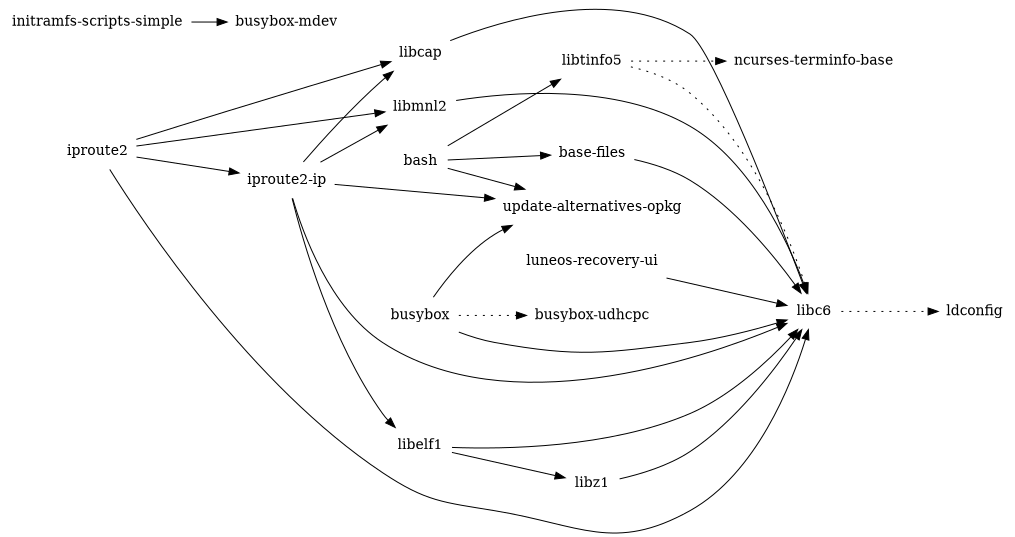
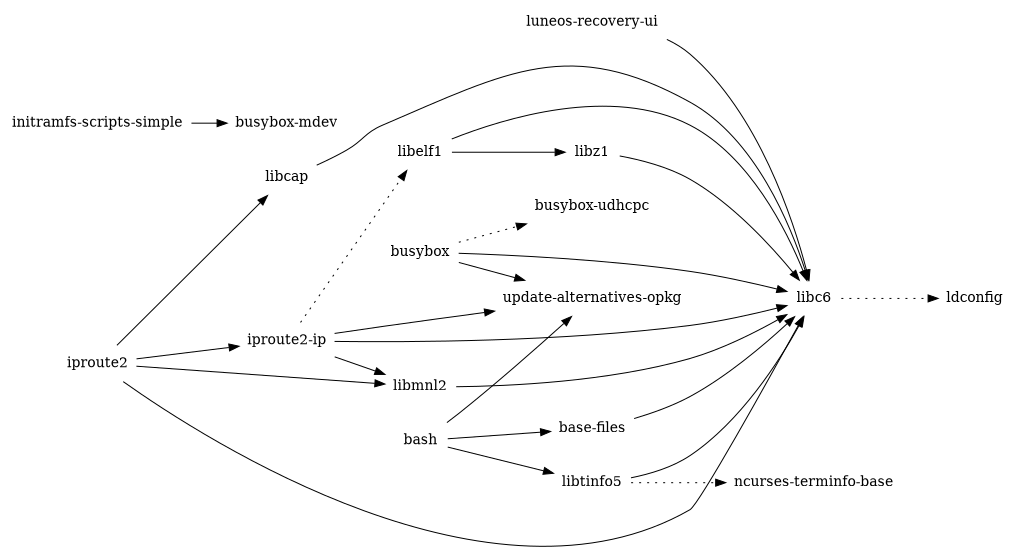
  digraph {
    rankdir=LR
    node [shape=plaintext]
    bash
    "base-files"
    libtinfo5
    "update-alternatives-opkg"
    libc6
    ldconfig
    "ncurses-terminfo-base"
    busybox
    "busybox-udhcpc"
    "initramfs-scripts-simple"
    "busybox-mdev"
    iproute2
    "iproute2-ip"
    libcap
    n15 [label=libmnl2]
    libelf1
    libz1
    "luneos-recovery-ui"
    bash -> "base-files"
    bash -> libtinfo5
    bash -> "update-alternatives-opkg"
    "base-files" -> libc6
-   libtinfo5 -> libc6 [style=dotted]
+   libtinfo5 -> libc6
    libtinfo5 -> "ncurses-terminfo-base" [style=dotted]
    libc6 -> ldconfig [style=dotted]
    busybox -> "update-alternatives-opkg"
    busybox -> libc6
    busybox -> "busybox-udhcpc" [style=dotted]
    "initramfs-scripts-simple" -> "busybox-mdev"
    iproute2 -> libc6
    iproute2 -> "iproute2-ip"
    iproute2 -> libcap
    iproute2 -> n15
    "iproute2-ip" -> "update-alternatives-opkg"
    "iproute2-ip" -> libc6
-   "iproute2-ip" -> libcap
    "iproute2-ip" -> n15
-   "iproute2-ip" -> libelf1
+   "iproute2-ip" -> libelf1 [style=dotted]
    libcap -> libc6
    n15 -> libc6
    libelf1 -> libc6
    libelf1 -> libz1
    libz1 -> libc6
    "luneos-recovery-ui" -> libc6
  }
